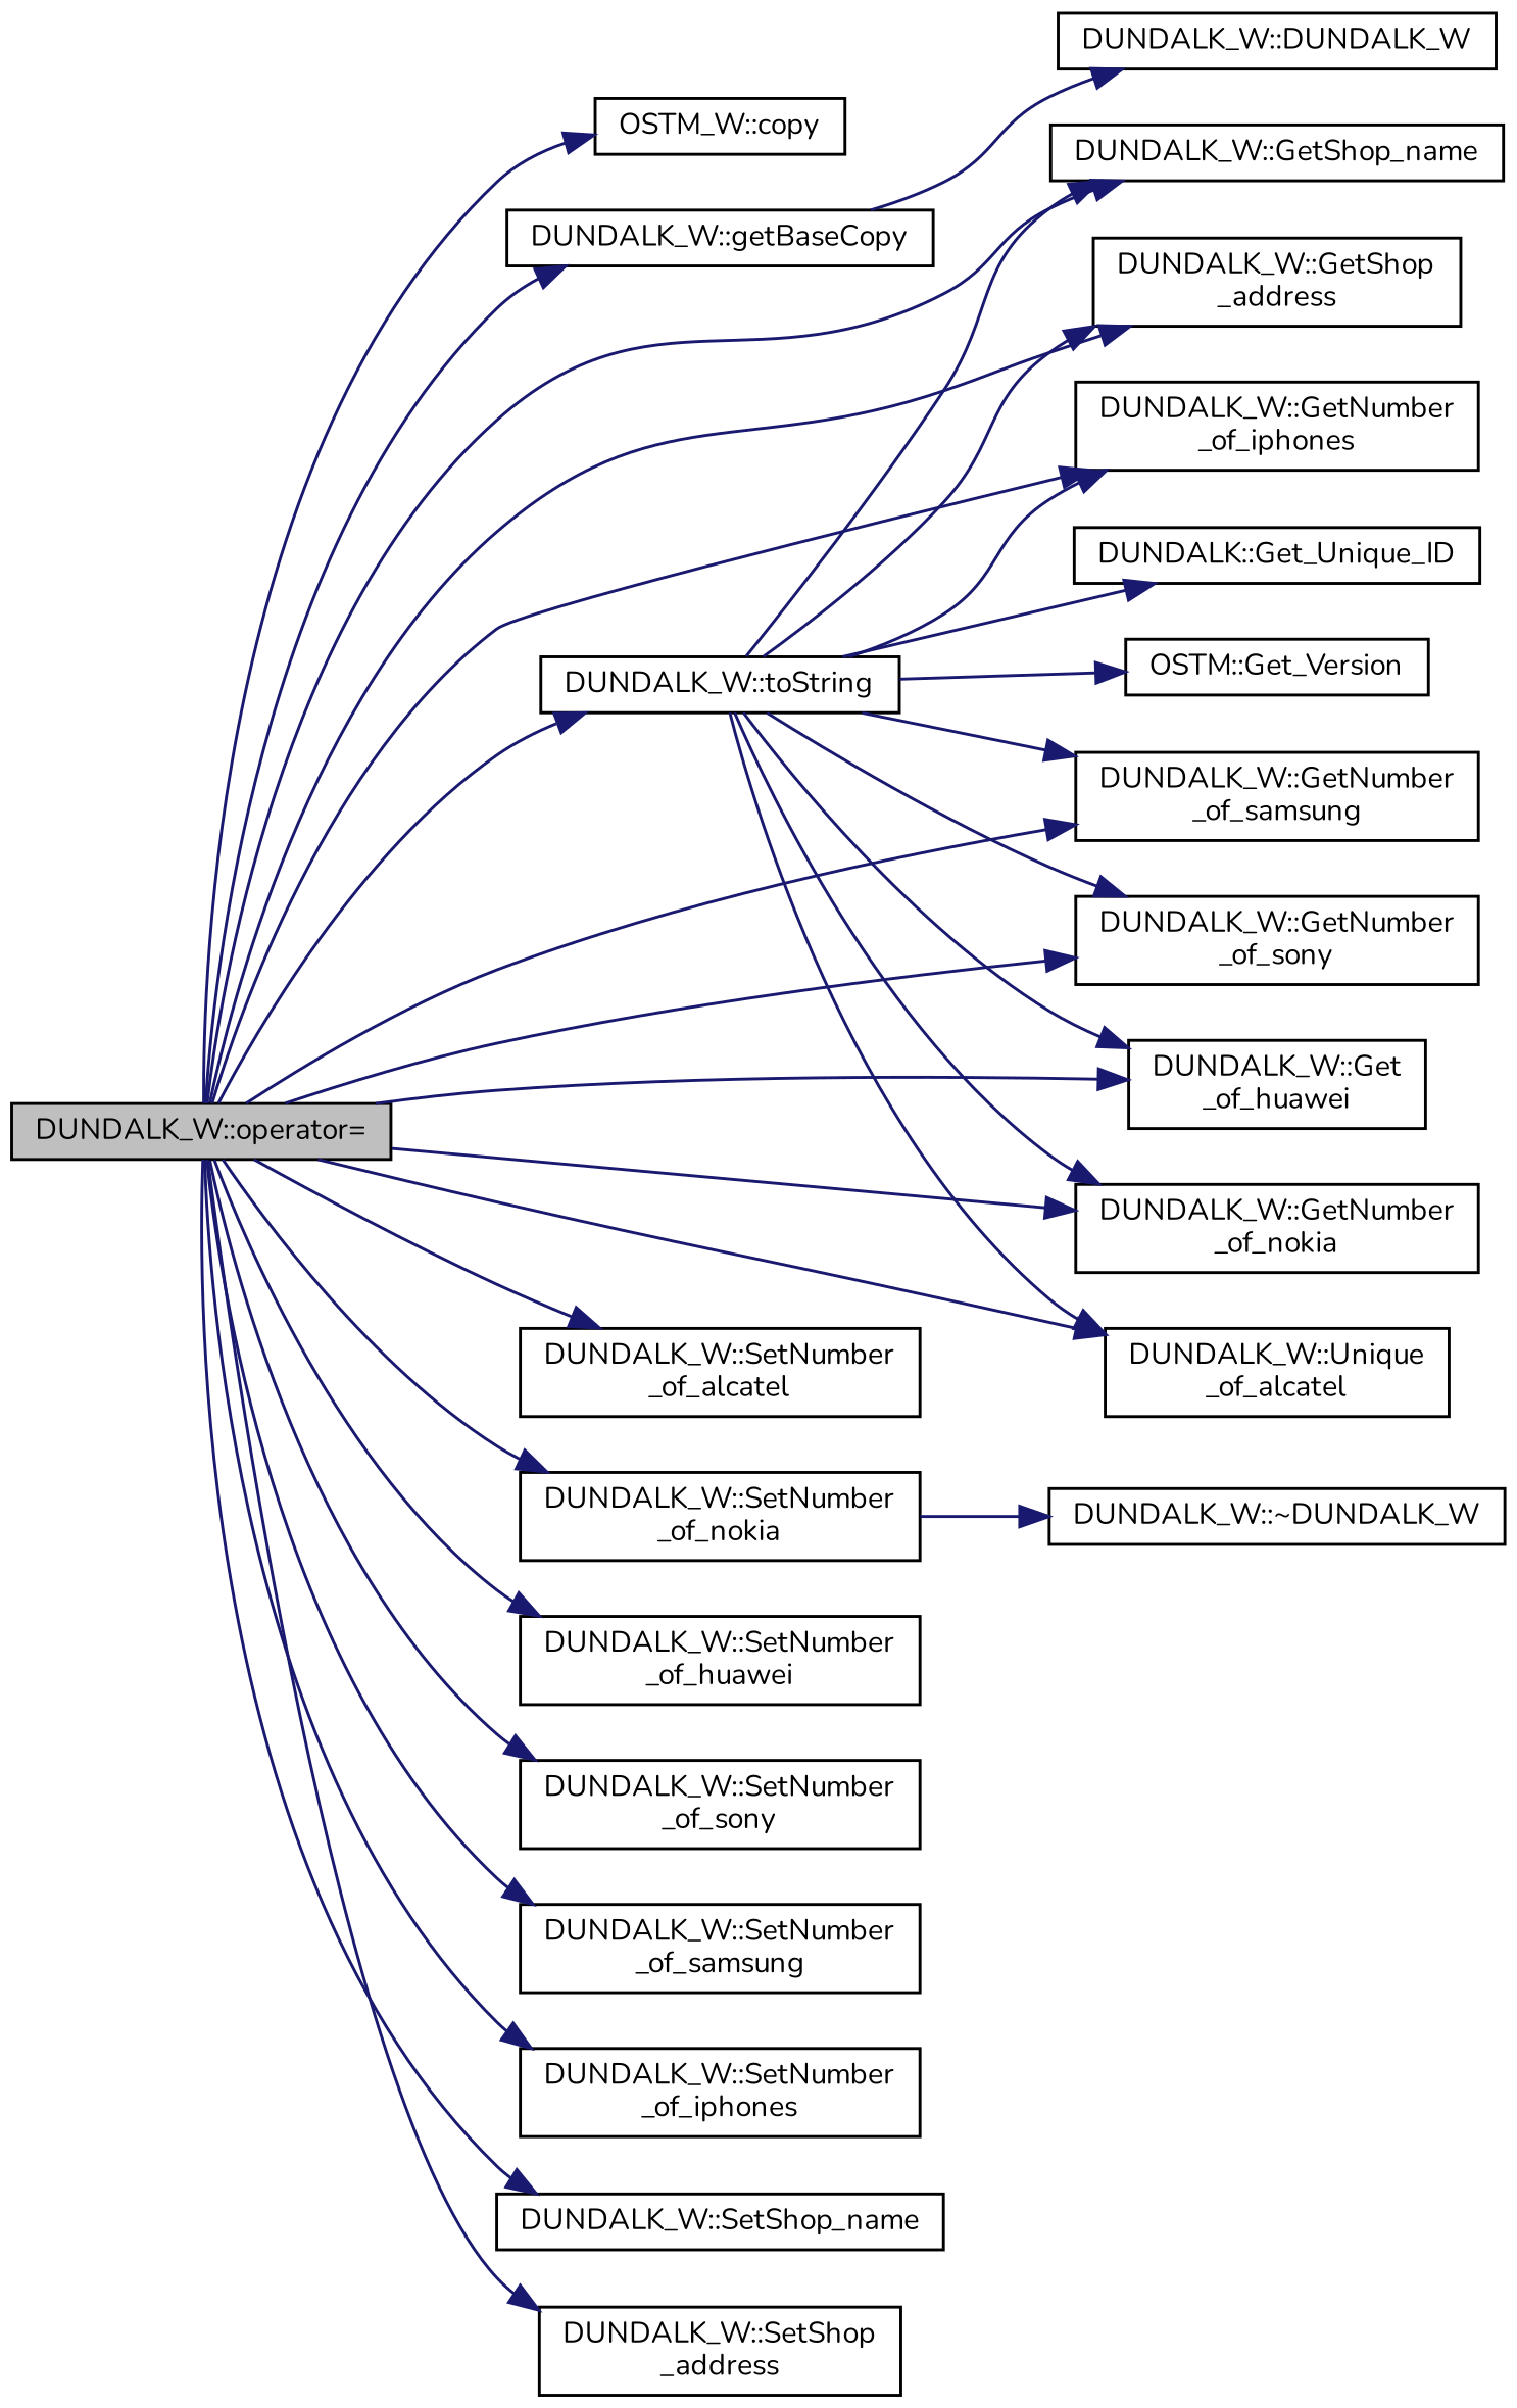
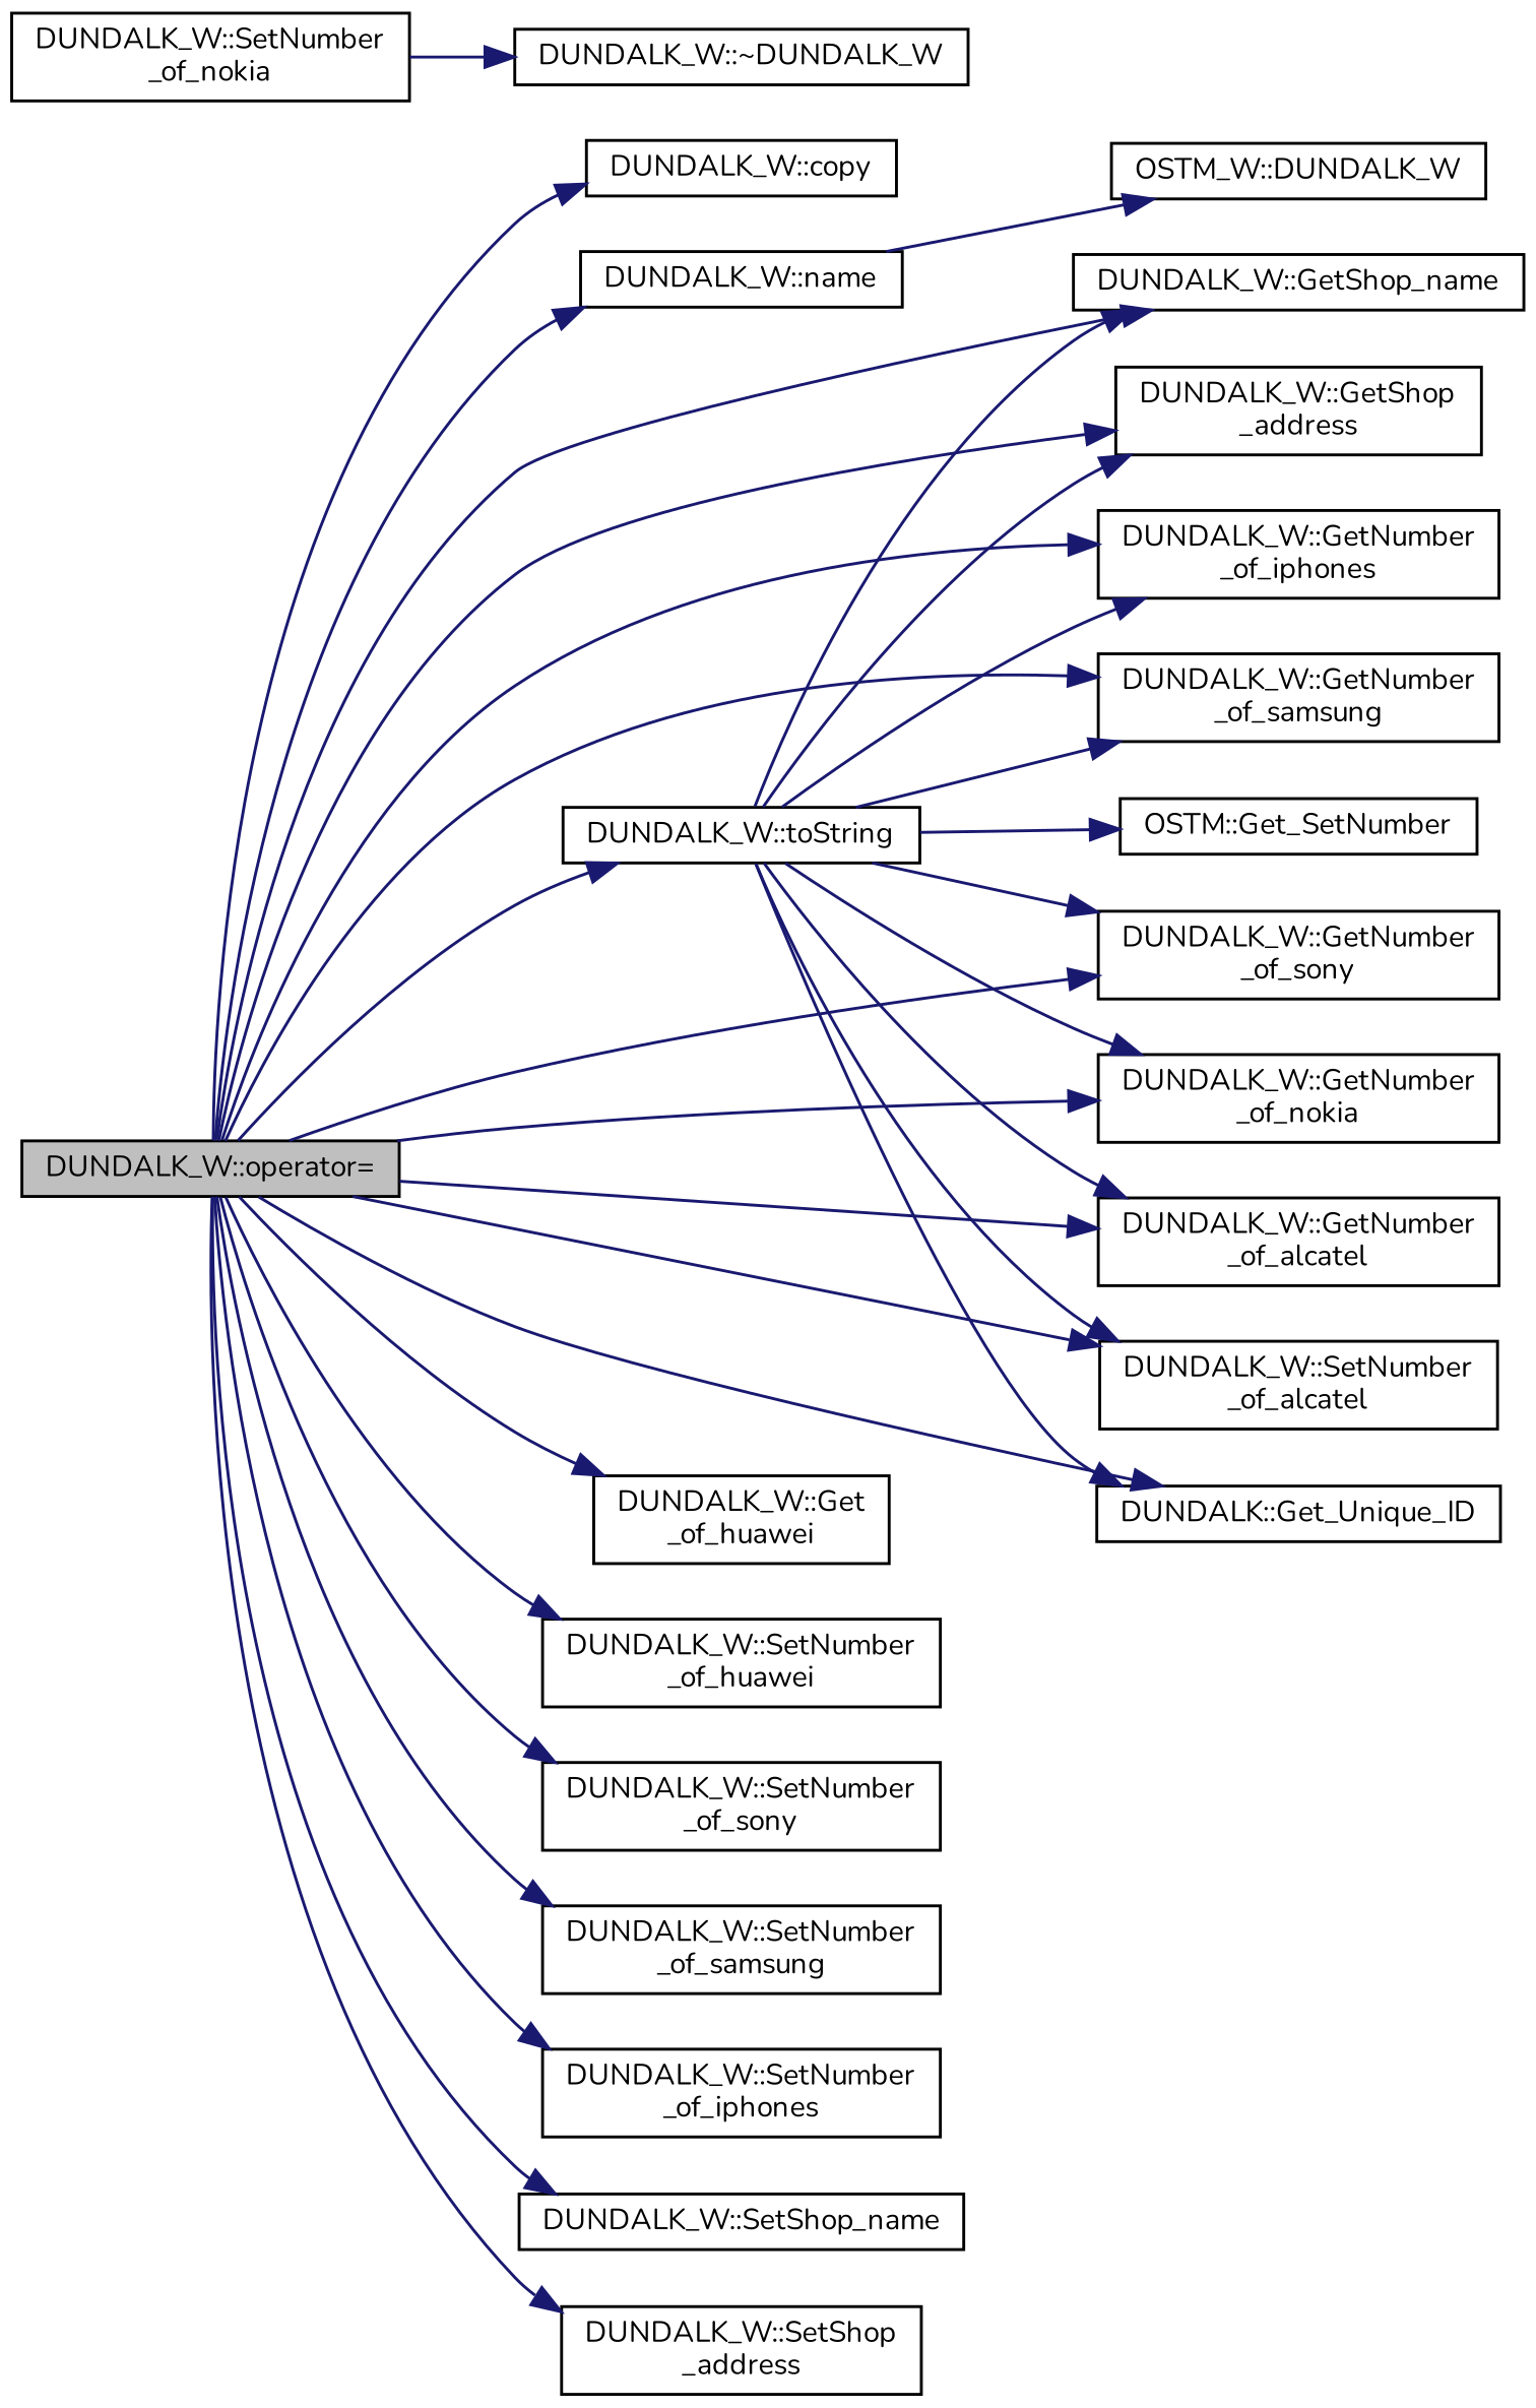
  digraph {
    fontname=Nunito
    rankdir=LR
    node [color=black fillcolor=white fontname=Nunito fontsize=10 shape=record style=filled]
    edge [color=midnightblue fontname=Nunito fontsize=10 labelfontname=Helvetica labelfontsize=10 style=solid]
    n1 [fillcolor=grey75 fontcolor=black height=0.2 label="DUNDALK_W::operator=" width=0.4]
-   n2 [height=0.2 label="OSTM_W::copy" width=0.4]
-   n3 [height=0.2 label="DUNDALK_W::getBaseCopy" width=0.4]
+   n2 [height=0.2 label="DUNDALK_W::copy" width=0.4]
+   n3 [height=0.2 label="DUNDALK_W::name" width=0.4]
    n4 [height=0.2 label="DUNDALK_W::toString" width=0.4]
    n5 [height=0.2 label="DUNDALK_W::GetShop_name" width=0.4]
    n6 [height=0.2 label="DUNDALK_W::GetShop\l_address" width=0.4]
    n7 [height=0.2 label="DUNDALK_W::GetNumber\l_of_iphones" width=0.4]
    n8 [height=0.2 label="DUNDALK_W::GetNumber\l_of_samsung" width=0.4]
    n9 [height=0.2 label="DUNDALK_W::GetNumber\l_of_sony" width=0.4]
    n10 [height=0.2 label="DUNDALK_W::Get\l_of_huawei" width=0.4]
    n11 [height=0.2 label="DUNDALK_W::GetNumber\l_of_nokia" width=0.4]
-   n12 [height=0.2 label="DUNDALK_W::Unique\l_of_alcatel" width=0.4]
+   n12 [height=0.2 label="DUNDALK_W::GetNumber\l_of_alcatel" width=0.4]
    n13 [height=0.2 label="DUNDALK_W::SetNumber\l_of_alcatel" width=0.4]
    n14 [height=0.2 label="DUNDALK_W::SetNumber\l_of_nokia" width=0.4]
    n15 [height=0.2 label="DUNDALK_W::SetNumber\l_of_huawei" width=0.4]
    n16 [height=0.2 label="DUNDALK_W::SetNumber\l_of_sony" width=0.4]
    n17 [height=0.2 label="DUNDALK_W::SetNumber\l_of_samsung" width=0.4]
    n18 [height=0.2 label="DUNDALK_W::SetNumber\l_of_iphones" width=0.4]
    n19 [height=0.2 label="DUNDALK_W::SetShop_name" width=0.4]
    n20 [height=0.2 label="DUNDALK_W::SetShop\l_address" width=0.4]
    n21 [height=0.2 label="DUNDALK_W::~DUNDALK_W" width=0.4]
-   n22 [height=0.2 label="DUNDALK_W::DUNDALK_W" width=0.4]
+   n22 [height=0.2 label="OSTM_W::DUNDALK_W" width=0.4]
    n23 [height=0.2 label="DUNDALK::Get_Unique_ID" width=0.4]
-   n24 [height=0.2 label="OSTM::Get_Version" width=0.4]
+   n24 [height=0.2 label="OSTM::Get_SetNumber" width=0.4]
    n1 -> n2
    n1 -> n3
    n1 -> n4
    n1 -> n5
    n1 -> n6
    n1 -> n7
    n1 -> n8
    n1 -> n9
    n1 -> n10
    n1 -> n11
    n1 -> n12
    n1 -> n13
-   n1 -> n14
+   n1 -> n23
    n1 -> n15
    n1 -> n16
    n1 -> n17
    n1 -> n18
    n1 -> n19
    n1 -> n20
    n3 -> n22
    n4 -> n5
    n4 -> n6
    n4 -> n7
    n4 -> n8
    n4 -> n9
-   n4 -> n10
+   n4 -> n13
    n4 -> n11
    n4 -> n12
    n4 -> n23
    n4 -> n24
    n14 -> n21
  }
